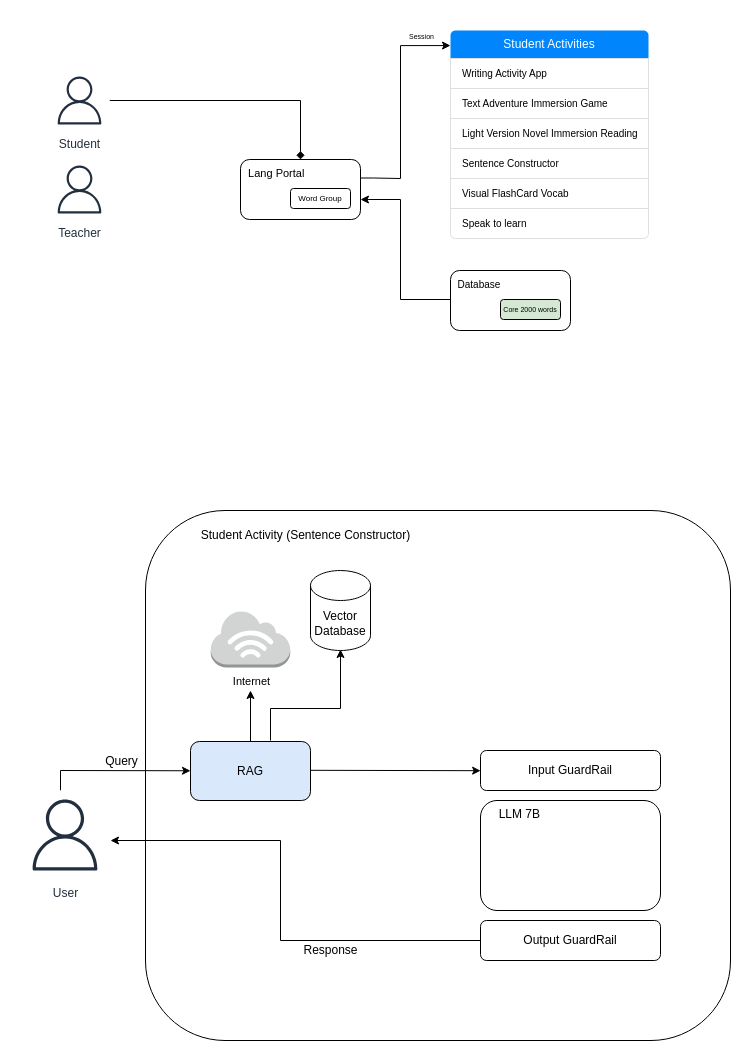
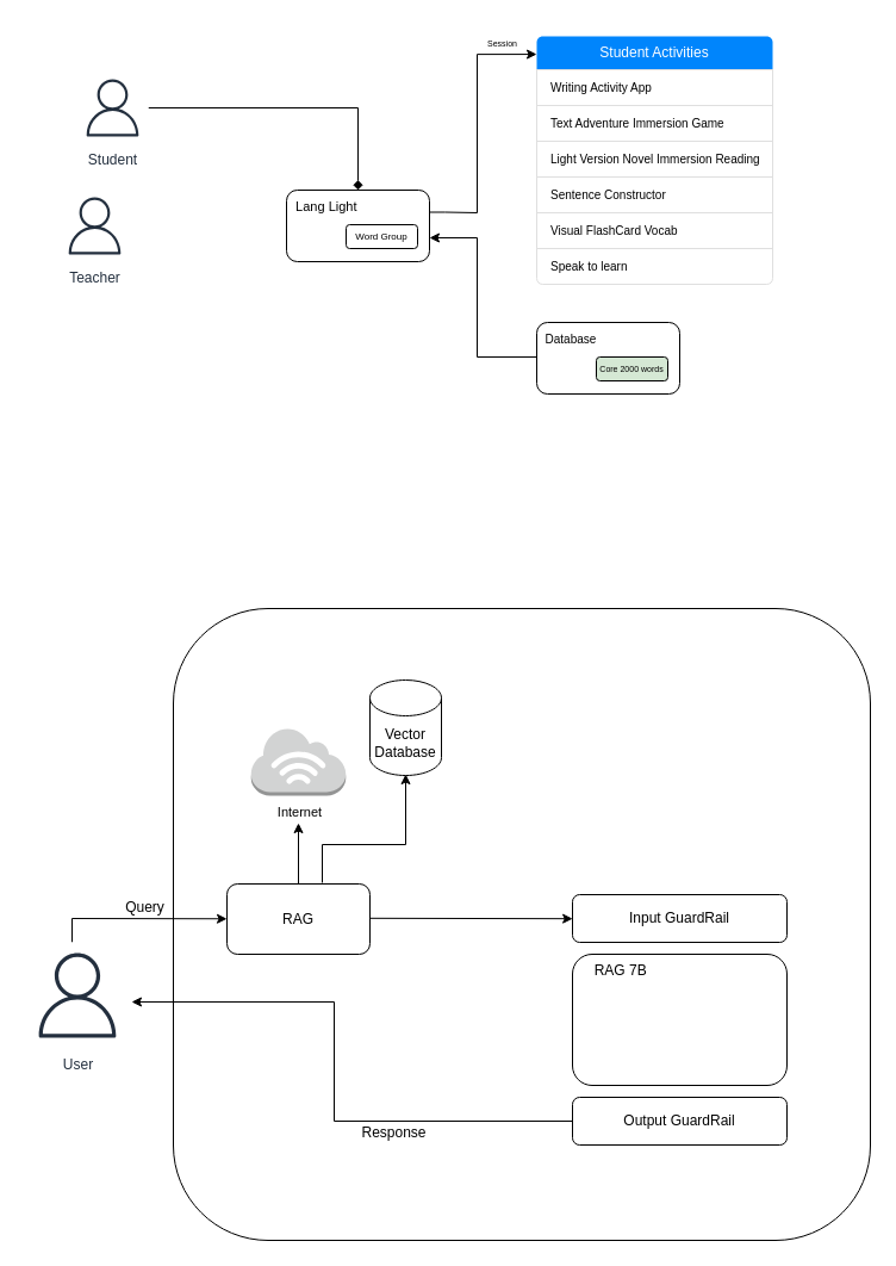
  <mxCell id="0" />
  <mxCell id="1" parent="0" />
  <mxCell id="2" value="" style="rounded=1;whiteSpace=wrap;html=1;align=left;" vertex="1" parent="1"><mxGeometry x="145" y="510" width="585" height="530" as="geometry" /></mxCell>
- <mxCell id="3" value="&amp;nbsp; &amp;nbsp; &amp;nbsp;LLM 7B" style="rounded=1;whiteSpace=wrap;html=1;align=left;verticalAlign=top;fontSize=12;labelPosition=center;verticalLabelPosition=middle;" vertex="1" parent="1"><mxGeometry x="480" y="800" width="180" height="110" as="geometry" /></mxCell>
+ <mxCell id="3" value="&amp;nbsp; &amp;nbsp; &amp;nbsp;RAG 7B" style="rounded=1;whiteSpace=wrap;html=1;align=left;verticalAlign=top;fontSize=12;labelPosition=center;verticalLabelPosition=middle;" vertex="1" parent="1"><mxGeometry x="480" y="800" width="180" height="110" as="geometry" /></mxCell>
  <mxCell id="4" value="Response" style="text;html=1;align=center;verticalAlign=middle;resizable=0;points=[];autosize=1;strokeColor=none;fillColor=none;" vertex="1" parent="1"><mxGeometry x="290" y="935" width="80" height="30" as="geometry" /></mxCell>
  <mxCell id="5" value="" style="endArrow=classic;html=1;rounded=0;entryX=0.007;entryY=0.316;entryDx=0;entryDy=0;entryPerimeter=0;" edge="1" parent="1"><mxGeometry width="50" height="50" relative="1" as="geometry"><mxPoint x="60" y="790" as="sourcePoint" /><mxPoint x="190" y="770.274" as="targetPoint" /><Array as="points"><mxPoint x="60" y="770" /></Array></mxGeometry></mxCell>
  <mxCell id="6" value="" style="endArrow=classic;html=1;rounded=0;exitX=0;exitY=0.5;exitDx=0;exitDy=0;" edge="1" parent="1" source="17"><mxGeometry width="50" height="50" relative="1" as="geometry"><mxPoint x="480" y="947.96" as="sourcePoint" /><mxPoint x="110" y="840" as="targetPoint" /><Array as="points"><mxPoint x="280" y="940" /><mxPoint x="280" y="840" /></Array></mxGeometry></mxCell>
  <mxCell id="7" value="User" style="sketch=0;outlineConnect=0;fontColor=#232F3E;gradientColor=none;strokeColor=#232F3E;fillColor=#ffffff;dashed=0;verticalLabelPosition=bottom;verticalAlign=top;align=center;html=1;fontSize=12;fontStyle=0;aspect=fixed;shape=mxgraph.aws4.resourceIcon;resIcon=mxgraph.aws4.user;" vertex="1" parent="1"><mxGeometry x="20" y="790" width="89" height="89" as="geometry" /></mxCell>
  <mxCell id="8" value="" style="edgeStyle=orthogonalEdgeStyle;rounded=0;orthogonalLoop=1;jettySize=auto;html=1;" edge="1" parent="1" source="11"><mxGeometry relative="1" as="geometry"><mxPoint x="250" y="690" as="targetPoint" /><Array as="points"><mxPoint x="250" y="690" /><mxPoint x="250" y="690" /></Array></mxGeometry></mxCell>
  <mxCell id="9" value="Internet" style="edgeLabel;html=1;align=center;verticalAlign=middle;resizable=0;points=[];" vertex="1" connectable="0" parent="8"><mxGeometry x="0.843" y="2" relative="1" as="geometry"><mxPoint x="2" y="-14" as="offset" /></mxGeometry></mxCell>
  <mxCell id="10" value="Query" style="text;html=1;align=center;verticalAlign=middle;resizable=0;points=[];autosize=1;strokeColor=none;fillColor=none;" vertex="1" parent="1"><mxGeometry x="91.08" y="746" width="60" height="30" as="geometry" /></mxCell>
- <mxCell id="11" value="RAG" style="rounded=1;whiteSpace=wrap;html=1;fontStyle=0;fillColor=#dae8fc;" vertex="1" parent="1"><mxGeometry x="190" y="741" width="120" height="59" as="geometry" /></mxCell>
+ <mxCell id="11" value="RAG" style="rounded=1;whiteSpace=wrap;html=1;fontStyle=0" vertex="1" parent="1"><mxGeometry x="190" y="741" width="120" height="59" as="geometry" /></mxCell>
  <mxCell id="12" value="" style="edgeStyle=orthogonalEdgeStyle;rounded=0;orthogonalLoop=1;jettySize=auto;html=1;exitX=0.75;exitY=0;exitDx=0;exitDy=0;entryX=0.5;entryY=1;entryDx=0;entryDy=0;entryPerimeter=0;" edge="1" parent="1"><mxGeometry relative="1" as="geometry"><mxPoint x="270" y="740" as="sourcePoint" /><mxPoint x="340" y="649" as="targetPoint" /><Array as="points"><mxPoint x="270" y="708" /><mxPoint x="340" y="708" /></Array></mxGeometry></mxCell>
  <mxCell id="13" value="Vector&lt;div&gt;Database&lt;/div&gt;" style="shape=cylinder3;whiteSpace=wrap;html=1;boundedLbl=1;backgroundOutline=1;size=15;" vertex="1" parent="1"><mxGeometry x="310" y="570" width="60" height="80" as="geometry" /></mxCell>
  <mxCell id="14" value="" style="outlineConnect=0;dashed=0;verticalLabelPosition=bottom;verticalAlign=top;align=center;html=1;shape=mxgraph.aws3.internet_3;fillColor=#D2D3D3;gradientColor=none;" vertex="1" parent="1"><mxGeometry x="210.25" y="610" width="79.5" height="57" as="geometry" /></mxCell>
  <mxCell id="15" value="" style="endArrow=classic;html=1;rounded=0;exitX=0.999;exitY=0.319;exitDx=0;exitDy=0;exitPerimeter=0;entryX=0;entryY=0.48;entryDx=0;entryDy=0;entryPerimeter=0;" edge="1" parent="1"><mxGeometry width="50" height="50" relative="1" as="geometry"><mxPoint x="310" y="769.811" as="sourcePoint" /><mxPoint x="480.12" y="770.19" as="targetPoint" /></mxGeometry></mxCell>
  <mxCell id="16" value="Input GuardRail" style="rounded=1;whiteSpace=wrap;html=1;" vertex="1" parent="1"><mxGeometry x="480" y="750" width="180" height="40" as="geometry" /></mxCell>
  <mxCell id="17" value="Output GuardRail" style="rounded=1;whiteSpace=wrap;html=1;" vertex="1" parent="1"><mxGeometry x="480" y="920" width="180" height="40" as="geometry" /></mxCell>
- <mxCell id="18" value="Student Activity (Sentence Constructor)" style="text;html=1;align=center;verticalAlign=middle;resizable=0;points=[];autosize=1;strokeColor=none;fillColor=none;" vertex="1" parent="1"><mxGeometry x="190" y="520" width="230" height="30" as="geometry" /></mxCell>
  <mxCell id="19" style="edgeStyle=orthogonalEdgeStyle;rounded=0;orthogonalLoop=1;jettySize=auto;html=1;entryX=0.5;entryY=0;entryDx=0;entryDy=0;endArrow=diamond;" edge="1" parent="1" source="20" target="22"><mxGeometry relative="1" as="geometry" /></mxCell>
- <mxCell id="20" value="Student" style="sketch=0;outlineConnect=0;fontColor=#232F3E;gradientColor=none;strokeColor=#232F3E;fillColor=#ffffff;dashed=0;verticalLabelPosition=bottom;verticalAlign=top;align=center;html=1;fontSize=12;fontStyle=0;aspect=fixed;shape=mxgraph.aws4.resourceIcon;resIcon=mxgraph.aws4.user;" vertex="1" parent="1"><mxGeometry x="49" y="70" width="60" height="60" as="geometry" /></mxCell>
+ <mxCell id="20" value="Student" style="sketch=0;outlineConnect=0;fontColor=#232F3E;gradientColor=none;strokeColor=#232F3E;fillColor=#ffffff;dashed=0;verticalLabelPosition=bottom;verticalAlign=top;align=center;html=1;fontSize=12;fontStyle=0;aspect=fixed;shape=mxgraph.aws4.resourceIcon;resIcon=mxgraph.aws4.user;" vertex="1" parent="1"><mxGeometry x="64" y="60" width="60" height="60" as="geometry" /></mxCell>
  <mxCell id="21" value="Teacher" style="sketch=0;outlineConnect=0;fontColor=#232F3E;gradientColor=none;strokeColor=#232F3E;fillColor=#ffffff;dashed=0;verticalLabelPosition=bottom;verticalAlign=top;align=center;html=1;fontSize=12;fontStyle=0;aspect=fixed;shape=mxgraph.aws4.resourceIcon;resIcon=mxgraph.aws4.user;" vertex="1" parent="1"><mxGeometry x="49" y="159" width="60" height="60" as="geometry" /></mxCell>
- <mxCell id="22" value="&lt;font style=&quot;font-size: 11px;&quot;&gt;&amp;nbsp; Lang Portal&lt;/font&gt;" style="rounded=1;whiteSpace=wrap;html=1;align=left;verticalAlign=top;" vertex="1" parent="1"><mxGeometry x="240" y="159" width="120" height="60" as="geometry" /></mxCell>
+ <mxCell id="22" value="&lt;font style=&quot;font-size: 11px;&quot;&gt;&amp;nbsp; Lang Light&lt;/font&gt;" style="rounded=1;whiteSpace=wrap;html=1;align=left;verticalAlign=top;" vertex="1" parent="1"><mxGeometry x="240" y="159" width="120" height="60" as="geometry" /></mxCell>
  <mxCell id="23" value="&lt;font style=&quot;font-size: 8px;&quot;&gt;Word Group&lt;/font&gt;" style="rounded=1;whiteSpace=wrap;html=1;fontSize=9;" vertex="1" parent="1"><mxGeometry x="290" y="188" width="60" height="20" as="geometry" /></mxCell>
  <mxCell id="24" style="edgeStyle=orthogonalEdgeStyle;rounded=0;orthogonalLoop=1;jettySize=auto;html=1;" edge="1" parent="1"><mxGeometry relative="1" as="geometry"><mxPoint x="450" y="299" as="sourcePoint" /><mxPoint x="360" y="199" as="targetPoint" /><Array as="points"><mxPoint x="400" y="299" /><mxPoint x="400" y="199" /></Array></mxGeometry></mxCell>
  <mxCell id="25" value="&lt;font style=&quot;font-size: 10px;&quot;&gt;&amp;nbsp; Database&lt;/font&gt;" style="rounded=1;whiteSpace=wrap;html=1;align=left;verticalAlign=top;" vertex="1" parent="1"><mxGeometry x="450" y="270" width="120" height="60" as="geometry" /></mxCell>
  <mxCell id="26" value="&lt;font style=&quot;font-size: 7px;&quot;&gt;Core 2000 words&lt;/font&gt;" style="rounded=1;whiteSpace=wrap;html=1;fontSize=9;fillColor=#d5e8d4;" vertex="1" parent="1"><mxGeometry x="500" y="299" width="60" height="20" as="geometry" /></mxCell>
  <mxCell id="27" style="edgeStyle=orthogonalEdgeStyle;rounded=0;orthogonalLoop=1;jettySize=auto;html=1;exitX=1.002;exitY=0.342;exitDx=0;exitDy=0;entryX=-0.002;entryY=0.559;entryDx=0;entryDy=0;entryPerimeter=0;exitPerimeter=0;" edge="1" parent="1"><mxGeometry relative="1" as="geometry"><mxPoint x="360.24" y="177.52" as="sourcePoint" /><mxPoint x="450" y="45.065" as="targetPoint" /><Array as="points"><mxPoint x="373" y="178" /><mxPoint x="400" y="178" /><mxPoint x="400" y="45" /></Array></mxGeometry></mxCell>
  <mxCell id="28" value="&lt;font style=&quot;font-size: 7px;&quot;&gt;Session&lt;/font&gt;" style="text;html=1;align=center;verticalAlign=middle;resizable=0;points=[];autosize=1;strokeColor=none;fillColor=none;" vertex="1" parent="1"><mxGeometry x="396" y="20" width="50" height="30" as="geometry" /></mxCell>
  <mxCell id="29" value="" style="swimlane;fontStyle=0;childLayout=stackLayout;horizontal=1;startSize=0;horizontalStack=0;resizeParent=1;resizeParentMax=0;resizeLast=0;collapsible=0;marginBottom=0;whiteSpace=wrap;html=1;strokeColor=none;fillColor=none;" vertex="1" parent="1"><mxGeometry x="450" y="30" width="198" height="118" as="geometry" /></mxCell>
  <mxCell id="30" value="Student Activities" style="text;strokeColor=none;fillColor=#0085FC;align=center;verticalAlign=middle;spacingLeft=10;spacingRight=10;overflow=hidden;points=[[0,0.5],[1,0.5]];portConstraint=eastwest;rotatable=0;whiteSpace=wrap;html=1;shape=mxgraph.bootstrap.topButton;rSize=5;fontColor=#ffffff;" vertex="1" parent="29"><mxGeometry width="198" height="28" as="geometry" /></mxCell>
  <mxCell id="31" value="&lt;font style=&quot;font-size: 10px;&quot;&gt;Writing Activity App&lt;/font&gt;" style="text;strokeColor=#DFDFDF;fillColor=#FFFFFF;align=left;verticalAlign=middle;spacingLeft=10;spacingRight=10;overflow=hidden;points=[[0,0.5],[1,0.5]];portConstraint=eastwest;rotatable=0;whiteSpace=wrap;html=1;rSize=5;fontColor=#000000;" vertex="1" parent="29"><mxGeometry y="28" width="198" height="30" as="geometry" /></mxCell>
  <mxCell id="32" value="&lt;font style=&quot;font-size: 10px;&quot;&gt;Text Adventure Immersion Game&lt;/font&gt;" style="text;strokeColor=#DFDFDF;fillColor=#FFFFFF;align=left;verticalAlign=middle;spacingLeft=10;spacingRight=10;overflow=hidden;points=[[0,0.5],[1,0.5]];portConstraint=eastwest;rotatable=0;whiteSpace=wrap;html=1;rSize=5;fontColor=#000000;" vertex="1" parent="29"><mxGeometry y="58" width="198" height="30" as="geometry" /></mxCell>
  <mxCell id="33" value="&lt;font style=&quot;font-size: 10px;&quot;&gt;Light Version Novel Immersion Reading&lt;/font&gt;" style="text;strokeColor=#DFDFDF;fillColor=#FFFFFF;align=left;verticalAlign=middle;spacingLeft=10;spacingRight=10;overflow=hidden;points=[[0,0.5],[1,0.5]];portConstraint=eastwest;rotatable=0;whiteSpace=wrap;html=1;rSize=5;fontColor=#000000;" vertex="1" parent="29"><mxGeometry y="88" width="198" height="30" as="geometry" /></mxCell>
  <mxCell id="34" value="&lt;span style=&quot;font-size: 10px;&quot;&gt;Speak to learn&lt;/span&gt;" style="text;strokeColor=#DFDFDF;fillColor=#FFFFFF;align=left;verticalAlign=middle;spacingLeft=10;spacingRight=10;overflow=hidden;points=[[0,0.5],[1,0.5]];portConstraint=eastwest;rotatable=0;whiteSpace=wrap;html=1;shape=mxgraph.bootstrap.bottomButton;rSize=5;fontColor=#000000;" vertex="1" parent="1"><mxGeometry x="450" y="208" width="198" height="30" as="geometry" /></mxCell>
  <mxCell id="35" value="&lt;span style=&quot;font-size: 10px;&quot;&gt;Visual FlashCard Vocab&lt;/span&gt;" style="text;strokeColor=#DFDFDF;fillColor=#FFFFFF;align=left;verticalAlign=middle;spacingLeft=10;spacingRight=10;overflow=hidden;points=[[0,0.5],[1,0.5]];portConstraint=eastwest;rotatable=0;whiteSpace=wrap;html=1;rSize=5;fontColor=#000000;" vertex="1" parent="1"><mxGeometry x="450" y="178" width="198" height="30" as="geometry" /></mxCell>
  <mxCell id="36" value="&lt;span style=&quot;font-size: 10px;&quot;&gt;Sentence Constructor&lt;/span&gt;" style="text;strokeColor=#DFDFDF;fillColor=#FFFFFF;align=left;verticalAlign=middle;spacingLeft=10;spacingRight=10;overflow=hidden;points=[[0,0.5],[1,0.5]];portConstraint=eastwest;rotatable=0;whiteSpace=wrap;html=1;rSize=5;fontColor=#000000;" vertex="1" parent="1"><mxGeometry x="450" y="148" width="198" height="30" as="geometry" /></mxCell>
